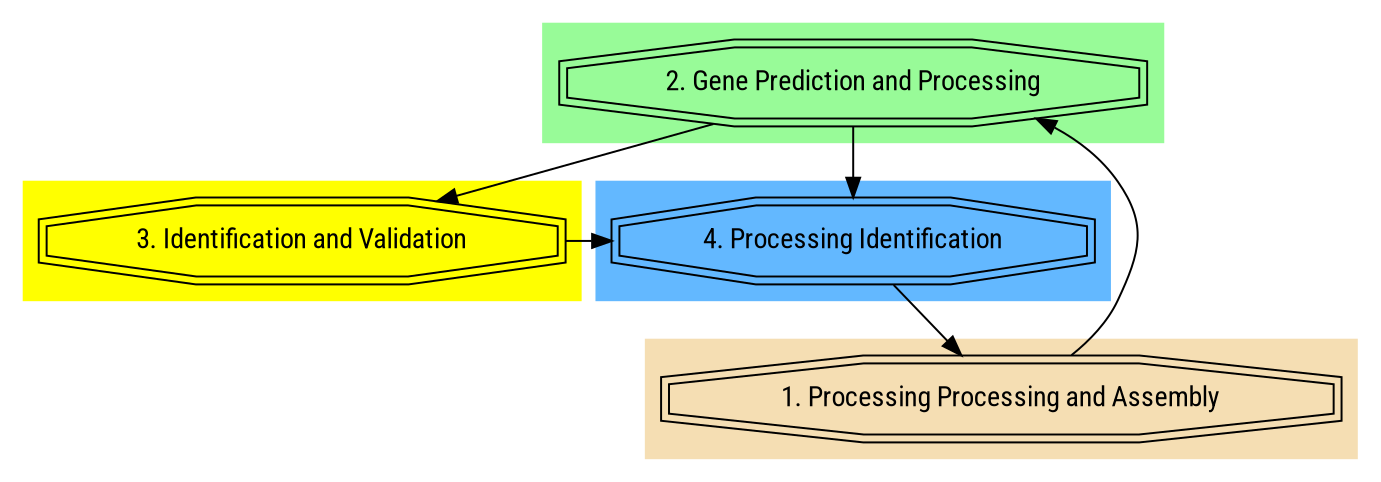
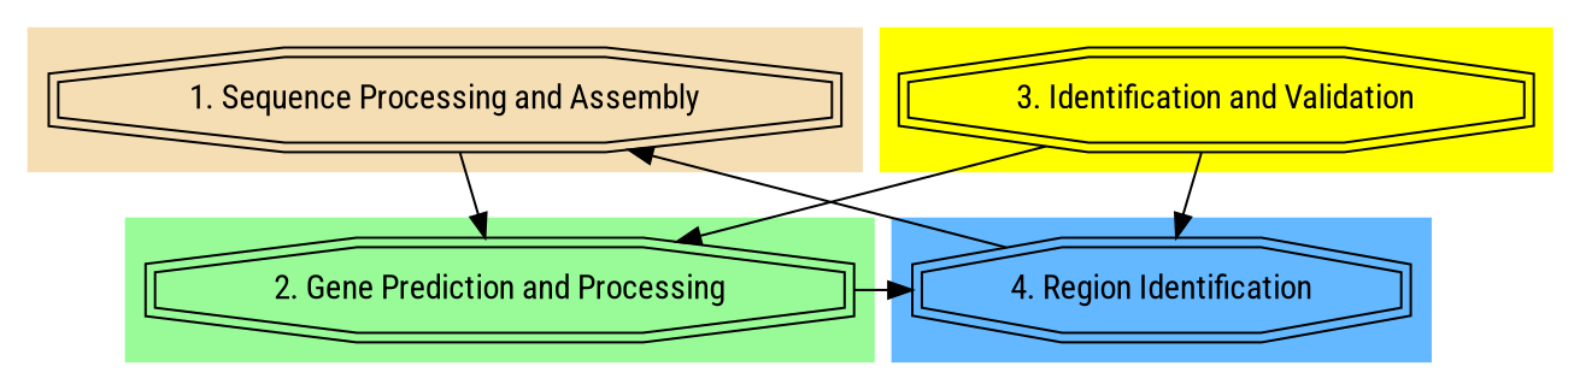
  digraph {
    fontname="Roboto Condensed"
    node [fontname="Roboto Condensed" shape=doubleoctagon]
    edge [fontname="Roboto Condensed"]
    "2. Gene Prediction and Processing"
-   "1. Sequence Processing and Assembly" [label="1. Processing Processing and Assembly"]
+   "1. Sequence Processing and Assembly"
    n3 [label="3. Identification and Validation"]
-   "4. Region Identification" [label="4. Processing Identification"]
+   "4. Region Identification"
    subgraph cluster_1 {
      color=palegreen
      style=filled
      "2. Gene Prediction and Processing"
    }
    subgraph cluster_2 {
      color=wheat
      style=filled
      "1. Sequence Processing and Assembly"
    }
    subgraph cluster_3 {
      color=yellow
      style=filled
      n3
    }
    subgraph cluster_4 {
      color=steelblue1
      style=filled
      "4. Region Identification"
    }
-   "2. Gene Prediction and Processing" -> n3
+   n3 -> "2. Gene Prediction and Processing"
    "2. Gene Prediction and Processing" -> "4. Region Identification"
    "1. Sequence Processing and Assembly" -> "2. Gene Prediction and Processing"
    n3 -> "4. Region Identification"
    "4. Region Identification" -> "1. Sequence Processing and Assembly"
  }
